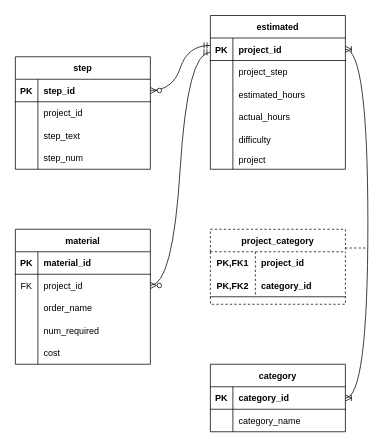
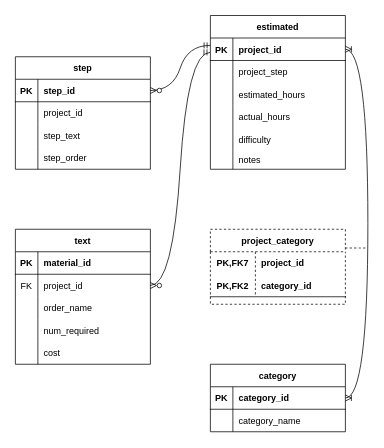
  <mxCell id="0" />
  <mxCell id="1" parent="0" />
  <mxCell id="2" value="estimated" style="shape=table;startSize=30;container=1;collapsible=1;childLayout=tableLayout;fixedRows=1;rowLines=0;fontStyle=1;align=center;resizeLast=1;swimlaneLine=1;" vertex="1" parent="1"><mxGeometry x="280" y="20" width="180" height="205" as="geometry" /></mxCell>
  <mxCell id="3" value="" style="shape=tableRow;horizontal=0;startSize=0;swimlaneHead=0;swimlaneBody=0;fillColor=none;collapsible=0;dropTarget=0;points=[[0,0.5],[1,0.5]];portConstraint=eastwest;top=0;left=0;right=0;bottom=1;" vertex="1" parent="2"><mxGeometry y="30" width="180" height="30" as="geometry" /></mxCell>
  <mxCell id="4" value="PK" style="shape=partialRectangle;connectable=0;fillColor=none;top=0;left=0;bottom=0;right=0;fontStyle=1;overflow=hidden;" vertex="1" parent="3"><mxGeometry width="30" height="30" as="geometry"><mxRectangle width="30" height="30" as="alternateBounds" /></mxGeometry></mxCell>
  <mxCell id="5" value="project_id" style="shape=partialRectangle;connectable=0;fillColor=none;top=0;left=0;bottom=0;right=0;align=left;spacingLeft=6;fontStyle=1;overflow=hidden;" vertex="1" parent="3"><mxGeometry x="30" width="150" height="30" as="geometry"><mxRectangle width="150" height="30" as="alternateBounds" /></mxGeometry></mxCell>
  <mxCell id="6" value="" style="shape=tableRow;horizontal=0;startSize=0;swimlaneHead=0;swimlaneBody=0;fillColor=none;collapsible=0;dropTarget=0;points=[[0,0.5],[1,0.5]];portConstraint=eastwest;top=0;left=0;right=0;bottom=0;" vertex="1" parent="2"><mxGeometry y="60" width="180" height="30" as="geometry" /></mxCell>
  <mxCell id="7" value="" style="shape=partialRectangle;connectable=0;fillColor=none;top=0;left=0;bottom=0;right=0;editable=1;overflow=hidden;" vertex="1" parent="6"><mxGeometry width="30" height="30" as="geometry"><mxRectangle width="30" height="30" as="alternateBounds" /></mxGeometry></mxCell>
  <mxCell id="8" value="project_step" style="shape=partialRectangle;connectable=0;fillColor=none;top=0;left=0;bottom=0;right=0;align=left;spacingLeft=6;overflow=hidden;" vertex="1" parent="6"><mxGeometry x="30" width="150" height="30" as="geometry"><mxRectangle width="150" height="30" as="alternateBounds" /></mxGeometry></mxCell>
  <mxCell id="9" value="" style="shape=tableRow;horizontal=0;startSize=0;swimlaneHead=0;swimlaneBody=0;fillColor=none;collapsible=0;dropTarget=0;points=[[0,0.5],[1,0.5]];portConstraint=eastwest;top=0;left=0;right=0;bottom=0;" vertex="1" parent="2"><mxGeometry y="90" width="180" height="30" as="geometry" /></mxCell>
  <mxCell id="10" value="" style="shape=partialRectangle;connectable=0;fillColor=none;top=0;left=0;bottom=0;right=0;editable=1;overflow=hidden;" vertex="1" parent="9"><mxGeometry width="30" height="30" as="geometry"><mxRectangle width="30" height="30" as="alternateBounds" /></mxGeometry></mxCell>
  <mxCell id="11" value="estimated_hours" style="shape=partialRectangle;connectable=0;fillColor=none;top=0;left=0;bottom=0;right=0;align=left;spacingLeft=6;overflow=hidden;" vertex="1" parent="9"><mxGeometry x="30" width="150" height="30" as="geometry"><mxRectangle width="150" height="30" as="alternateBounds" /></mxGeometry></mxCell>
  <mxCell id="12" value="" style="shape=tableRow;horizontal=0;startSize=0;swimlaneHead=0;swimlaneBody=0;fillColor=none;collapsible=0;dropTarget=0;points=[[0,0.5],[1,0.5]];portConstraint=eastwest;top=0;left=0;right=0;bottom=0;" vertex="1" parent="2"><mxGeometry y="120" width="180" height="30" as="geometry" /></mxCell>
  <mxCell id="13" value="" style="shape=partialRectangle;connectable=0;fillColor=none;top=0;left=0;bottom=0;right=0;editable=1;overflow=hidden;" vertex="1" parent="12"><mxGeometry width="30" height="30" as="geometry"><mxRectangle width="30" height="30" as="alternateBounds" /></mxGeometry></mxCell>
  <mxCell id="14" value="actual_hours" style="shape=partialRectangle;connectable=0;fillColor=none;top=0;left=0;bottom=0;right=0;align=left;spacingLeft=6;overflow=hidden;" vertex="1" parent="12"><mxGeometry x="30" width="150" height="30" as="geometry"><mxRectangle width="150" height="30" as="alternateBounds" /></mxGeometry></mxCell>
  <mxCell id="15" style="shape=tableRow;horizontal=0;startSize=0;swimlaneHead=0;swimlaneBody=0;fillColor=none;collapsible=0;dropTarget=0;points=[[0,0.5],[1,0.5]];portConstraint=eastwest;top=0;left=0;right=0;bottom=0;" vertex="1" parent="2"><mxGeometry y="150" width="180" height="30" as="geometry" /></mxCell>
  <mxCell id="16" style="shape=partialRectangle;connectable=0;fillColor=none;top=0;left=0;bottom=0;right=0;editable=1;overflow=hidden;" vertex="1" parent="15"><mxGeometry width="30" height="30" as="geometry"><mxRectangle width="30" height="30" as="alternateBounds" /></mxGeometry></mxCell>
  <mxCell id="17" value="difficulty" style="shape=partialRectangle;connectable=0;fillColor=none;top=0;left=0;bottom=0;right=0;align=left;spacingLeft=6;overflow=hidden;" vertex="1" parent="15"><mxGeometry x="30" width="150" height="30" as="geometry"><mxRectangle width="150" height="30" as="alternateBounds" /></mxGeometry></mxCell>
  <mxCell id="18" style="shape=tableRow;horizontal=0;startSize=0;swimlaneHead=0;swimlaneBody=0;fillColor=none;collapsible=0;dropTarget=0;points=[[0,0.5],[1,0.5]];portConstraint=eastwest;top=0;left=0;right=0;bottom=0;" vertex="1" parent="2"><mxGeometry y="180" width="180" height="25" as="geometry" /></mxCell>
  <mxCell id="19" style="shape=partialRectangle;connectable=0;fillColor=none;top=0;left=0;bottom=0;right=0;editable=1;overflow=hidden;" vertex="1" parent="18"><mxGeometry width="30" height="25" as="geometry"><mxRectangle width="30" height="25" as="alternateBounds" /></mxGeometry></mxCell>
- <mxCell id="20" value="project" style="shape=partialRectangle;connectable=0;fillColor=none;top=0;left=0;bottom=0;right=0;align=left;spacingLeft=6;overflow=hidden;" vertex="1" parent="18"><mxGeometry x="30" width="150" height="25" as="geometry"><mxRectangle width="150" height="25" as="alternateBounds" /></mxGeometry></mxCell>
- <mxCell id="21" value="material" style="shape=table;startSize=30;container=1;collapsible=1;childLayout=tableLayout;fixedRows=1;rowLines=0;fontStyle=1;align=center;resizeLast=1;" vertex="1" parent="1"><mxGeometry x="20" y="305" width="180" height="180" as="geometry" /></mxCell>
+ <mxCell id="20" value="notes" style="shape=partialRectangle;connectable=0;fillColor=none;top=0;left=0;bottom=0;right=0;align=left;spacingLeft=6;overflow=hidden;" vertex="1" parent="18"><mxGeometry x="30" width="150" height="25" as="geometry"><mxRectangle width="150" height="25" as="alternateBounds" /></mxGeometry></mxCell>
+ <mxCell id="21" value="text" style="shape=table;startSize=30;container=1;collapsible=1;childLayout=tableLayout;fixedRows=1;rowLines=0;fontStyle=1;align=center;resizeLast=1;" vertex="1" parent="1"><mxGeometry x="20" y="305" width="180" height="180" as="geometry" /></mxCell>
  <mxCell id="22" value="" style="shape=tableRow;horizontal=0;startSize=0;swimlaneHead=0;swimlaneBody=0;fillColor=none;collapsible=0;dropTarget=0;points=[[0,0.5],[1,0.5]];portConstraint=eastwest;top=0;left=0;right=0;bottom=1;" vertex="1" parent="21"><mxGeometry y="30" width="180" height="30" as="geometry" /></mxCell>
  <mxCell id="23" value="PK" style="shape=partialRectangle;connectable=0;fillColor=none;top=0;left=0;bottom=0;right=0;fontStyle=1;overflow=hidden;" vertex="1" parent="22"><mxGeometry width="30" height="30" as="geometry"><mxRectangle width="30" height="30" as="alternateBounds" /></mxGeometry></mxCell>
  <mxCell id="24" value="material_id" style="shape=partialRectangle;connectable=0;fillColor=none;top=0;left=0;bottom=0;right=0;align=left;spacingLeft=6;fontStyle=1;overflow=hidden;" vertex="1" parent="22"><mxGeometry x="30" width="150" height="30" as="geometry"><mxRectangle width="150" height="30" as="alternateBounds" /></mxGeometry></mxCell>
  <mxCell id="25" value="" style="shape=tableRow;horizontal=0;startSize=0;swimlaneHead=0;swimlaneBody=0;fillColor=none;collapsible=0;dropTarget=0;points=[[0,0.5],[1,0.5]];portConstraint=eastwest;top=0;left=0;right=0;bottom=0;" vertex="1" parent="21"><mxGeometry y="60" width="180" height="30" as="geometry" /></mxCell>
  <mxCell id="26" value="FK" style="shape=partialRectangle;connectable=0;fillColor=none;top=0;left=0;bottom=0;right=0;editable=1;overflow=hidden;" vertex="1" parent="25"><mxGeometry width="30" height="30" as="geometry"><mxRectangle width="30" height="30" as="alternateBounds" /></mxGeometry></mxCell>
  <mxCell id="27" value="project_id" style="shape=partialRectangle;connectable=0;fillColor=none;top=0;left=0;bottom=0;right=0;align=left;spacingLeft=6;overflow=hidden;" vertex="1" parent="25"><mxGeometry x="30" width="150" height="30" as="geometry"><mxRectangle width="150" height="30" as="alternateBounds" /></mxGeometry></mxCell>
  <mxCell id="28" value="" style="shape=tableRow;horizontal=0;startSize=0;swimlaneHead=0;swimlaneBody=0;fillColor=none;collapsible=0;dropTarget=0;points=[[0,0.5],[1,0.5]];portConstraint=eastwest;top=0;left=0;right=0;bottom=0;" vertex="1" parent="21"><mxGeometry y="90" width="180" height="30" as="geometry" /></mxCell>
  <mxCell id="29" value="" style="shape=partialRectangle;connectable=0;fillColor=none;top=0;left=0;bottom=0;right=0;editable=1;overflow=hidden;" vertex="1" parent="28"><mxGeometry width="30" height="30" as="geometry"><mxRectangle width="30" height="30" as="alternateBounds" /></mxGeometry></mxCell>
  <mxCell id="30" value="order_name" style="shape=partialRectangle;connectable=0;fillColor=none;top=0;left=0;bottom=0;right=0;align=left;spacingLeft=6;overflow=hidden;" vertex="1" parent="28"><mxGeometry x="30" width="150" height="30" as="geometry"><mxRectangle width="150" height="30" as="alternateBounds" /></mxGeometry></mxCell>
  <mxCell id="31" value="" style="shape=tableRow;horizontal=0;startSize=0;swimlaneHead=0;swimlaneBody=0;fillColor=none;collapsible=0;dropTarget=0;points=[[0,0.5],[1,0.5]];portConstraint=eastwest;top=0;left=0;right=0;bottom=0;" vertex="1" parent="21"><mxGeometry y="120" width="180" height="30" as="geometry" /></mxCell>
  <mxCell id="32" value="" style="shape=partialRectangle;connectable=0;fillColor=none;top=0;left=0;bottom=0;right=0;editable=1;overflow=hidden;" vertex="1" parent="31"><mxGeometry width="30" height="30" as="geometry"><mxRectangle width="30" height="30" as="alternateBounds" /></mxGeometry></mxCell>
  <mxCell id="33" value="num_required" style="shape=partialRectangle;connectable=0;fillColor=none;top=0;left=0;bottom=0;right=0;align=left;spacingLeft=6;overflow=hidden;" vertex="1" parent="31"><mxGeometry x="30" width="150" height="30" as="geometry"><mxRectangle width="150" height="30" as="alternateBounds" /></mxGeometry></mxCell>
  <mxCell id="34" style="shape=tableRow;horizontal=0;startSize=0;swimlaneHead=0;swimlaneBody=0;fillColor=none;collapsible=0;dropTarget=0;points=[[0,0.5],[1,0.5]];portConstraint=eastwest;top=0;left=0;right=0;bottom=0;" vertex="1" parent="21"><mxGeometry y="150" width="180" height="30" as="geometry" /></mxCell>
  <mxCell id="35" style="shape=partialRectangle;connectable=0;fillColor=none;top=0;left=0;bottom=0;right=0;editable=1;overflow=hidden;" vertex="1" parent="34"><mxGeometry width="30" height="30" as="geometry"><mxRectangle width="30" height="30" as="alternateBounds" /></mxGeometry></mxCell>
  <mxCell id="36" value="cost" style="shape=partialRectangle;connectable=0;fillColor=none;top=0;left=0;bottom=0;right=0;align=left;spacingLeft=6;overflow=hidden;" vertex="1" parent="34"><mxGeometry x="30" width="150" height="30" as="geometry"><mxRectangle width="150" height="30" as="alternateBounds" /></mxGeometry></mxCell>
  <mxCell id="37" value="step" style="shape=table;startSize=30;container=1;collapsible=1;childLayout=tableLayout;fixedRows=1;rowLines=0;fontStyle=1;align=center;resizeLast=1;" vertex="1" parent="1"><mxGeometry x="20" y="75" width="180" height="150" as="geometry" /></mxCell>
  <mxCell id="38" value="" style="shape=tableRow;horizontal=0;startSize=0;swimlaneHead=0;swimlaneBody=0;fillColor=none;collapsible=0;dropTarget=0;points=[[0,0.5],[1,0.5]];portConstraint=eastwest;top=0;left=0;right=0;bottom=1;" vertex="1" parent="37"><mxGeometry y="30" width="180" height="30" as="geometry" /></mxCell>
  <mxCell id="39" value="PK" style="shape=partialRectangle;connectable=0;fillColor=none;top=0;left=0;bottom=0;right=0;fontStyle=1;overflow=hidden;" vertex="1" parent="38"><mxGeometry width="30" height="30" as="geometry"><mxRectangle width="30" height="30" as="alternateBounds" /></mxGeometry></mxCell>
  <mxCell id="40" value="step_id" style="shape=partialRectangle;connectable=0;fillColor=none;top=0;left=0;bottom=0;right=0;align=left;spacingLeft=6;fontStyle=1;overflow=hidden;" vertex="1" parent="38"><mxGeometry x="30" width="150" height="30" as="geometry"><mxRectangle width="150" height="30" as="alternateBounds" /></mxGeometry></mxCell>
  <mxCell id="41" value="" style="shape=tableRow;horizontal=0;startSize=0;swimlaneHead=0;swimlaneBody=0;fillColor=none;collapsible=0;dropTarget=0;points=[[0,0.5],[1,0.5]];portConstraint=eastwest;top=0;left=0;right=0;bottom=0;" vertex="1" parent="37"><mxGeometry y="60" width="180" height="30" as="geometry" /></mxCell>
  <mxCell id="42" value="" style="shape=partialRectangle;connectable=0;fillColor=none;top=0;left=0;bottom=0;right=0;editable=1;overflow=hidden;" vertex="1" parent="41"><mxGeometry width="30" height="30" as="geometry"><mxRectangle width="30" height="30" as="alternateBounds" /></mxGeometry></mxCell>
  <mxCell id="43" value="project_id" style="shape=partialRectangle;connectable=0;fillColor=none;top=0;left=0;bottom=0;right=0;align=left;spacingLeft=6;overflow=hidden;" vertex="1" parent="41"><mxGeometry x="30" width="150" height="30" as="geometry"><mxRectangle width="150" height="30" as="alternateBounds" /></mxGeometry></mxCell>
  <mxCell id="44" value="" style="shape=tableRow;horizontal=0;startSize=0;swimlaneHead=0;swimlaneBody=0;fillColor=none;collapsible=0;dropTarget=0;points=[[0,0.5],[1,0.5]];portConstraint=eastwest;top=0;left=0;right=0;bottom=0;" vertex="1" parent="37"><mxGeometry y="90" width="180" height="30" as="geometry" /></mxCell>
  <mxCell id="45" value="" style="shape=partialRectangle;connectable=0;fillColor=none;top=0;left=0;bottom=0;right=0;editable=1;overflow=hidden;" vertex="1" parent="44"><mxGeometry width="30" height="30" as="geometry"><mxRectangle width="30" height="30" as="alternateBounds" /></mxGeometry></mxCell>
  <mxCell id="46" value="step_text" style="shape=partialRectangle;connectable=0;fillColor=none;top=0;left=0;bottom=0;right=0;align=left;spacingLeft=6;overflow=hidden;" vertex="1" parent="44"><mxGeometry x="30" width="150" height="30" as="geometry"><mxRectangle width="150" height="30" as="alternateBounds" /></mxGeometry></mxCell>
  <mxCell id="47" value="" style="shape=tableRow;horizontal=0;startSize=0;swimlaneHead=0;swimlaneBody=0;fillColor=none;collapsible=0;dropTarget=0;points=[[0,0.5],[1,0.5]];portConstraint=eastwest;top=0;left=0;right=0;bottom=0;" vertex="1" parent="37"><mxGeometry y="120" width="180" height="30" as="geometry" /></mxCell>
  <mxCell id="48" value="" style="shape=partialRectangle;connectable=0;fillColor=none;top=0;left=0;bottom=0;right=0;editable=1;overflow=hidden;" vertex="1" parent="47"><mxGeometry width="30" height="30" as="geometry"><mxRectangle width="30" height="30" as="alternateBounds" /></mxGeometry></mxCell>
- <mxCell id="49" value="step_num" style="shape=partialRectangle;connectable=0;fillColor=none;top=0;left=0;bottom=0;right=0;align=left;spacingLeft=6;overflow=hidden;" vertex="1" parent="47"><mxGeometry x="30" width="150" height="30" as="geometry"><mxRectangle width="150" height="30" as="alternateBounds" /></mxGeometry></mxCell>
+ <mxCell id="49" value="step_order" style="shape=partialRectangle;connectable=0;fillColor=none;top=0;left=0;bottom=0;right=0;align=left;spacingLeft=6;overflow=hidden;" vertex="1" parent="47"><mxGeometry x="30" width="150" height="30" as="geometry"><mxRectangle width="150" height="30" as="alternateBounds" /></mxGeometry></mxCell>
  <mxCell id="50" value="category" style="shape=table;startSize=30;container=1;collapsible=1;childLayout=tableLayout;fixedRows=1;rowLines=0;fontStyle=1;align=center;resizeLast=1;" vertex="1" parent="1"><mxGeometry x="280" y="485" width="180" height="90" as="geometry" /></mxCell>
  <mxCell id="51" value="" style="shape=tableRow;horizontal=0;startSize=0;swimlaneHead=0;swimlaneBody=0;fillColor=none;collapsible=0;dropTarget=0;points=[[0,0.5],[1,0.5]];portConstraint=eastwest;top=0;left=0;right=0;bottom=1;" vertex="1" parent="50"><mxGeometry y="30" width="180" height="30" as="geometry" /></mxCell>
  <mxCell id="52" value="PK" style="shape=partialRectangle;connectable=0;fillColor=none;top=0;left=0;bottom=0;right=0;fontStyle=1;overflow=hidden;" vertex="1" parent="51"><mxGeometry width="30" height="30" as="geometry"><mxRectangle width="30" height="30" as="alternateBounds" /></mxGeometry></mxCell>
  <mxCell id="53" value="category_id" style="shape=partialRectangle;connectable=0;fillColor=none;top=0;left=0;bottom=0;right=0;align=left;spacingLeft=6;fontStyle=1;overflow=hidden;" vertex="1" parent="51"><mxGeometry x="30" width="150" height="30" as="geometry"><mxRectangle width="150" height="30" as="alternateBounds" /></mxGeometry></mxCell>
  <mxCell id="54" value="" style="shape=tableRow;horizontal=0;startSize=0;swimlaneHead=0;swimlaneBody=0;fillColor=none;collapsible=0;dropTarget=0;points=[[0,0.5],[1,0.5]];portConstraint=eastwest;top=0;left=0;right=0;bottom=0;" vertex="1" parent="50"><mxGeometry y="60" width="180" height="30" as="geometry" /></mxCell>
  <mxCell id="55" value="" style="shape=partialRectangle;connectable=0;fillColor=none;top=0;left=0;bottom=0;right=0;editable=1;overflow=hidden;" vertex="1" parent="54"><mxGeometry width="30" height="30" as="geometry"><mxRectangle width="30" height="30" as="alternateBounds" /></mxGeometry></mxCell>
  <mxCell id="56" value="category_name" style="shape=partialRectangle;connectable=0;fillColor=none;top=0;left=0;bottom=0;right=0;align=left;spacingLeft=6;overflow=hidden;" vertex="1" parent="54"><mxGeometry x="30" width="150" height="30" as="geometry"><mxRectangle width="150" height="30" as="alternateBounds" /></mxGeometry></mxCell>
  <mxCell id="57" value="project_category" style="shape=table;startSize=30;container=1;collapsible=1;childLayout=tableLayout;fixedRows=1;rowLines=0;fontStyle=1;align=center;resizeLast=1;dashed=1;" vertex="1" parent="1"><mxGeometry x="280" y="305" width="180" height="100" as="geometry" /></mxCell>
  <mxCell id="58" value="" style="shape=tableRow;horizontal=0;startSize=0;swimlaneHead=0;swimlaneBody=0;fillColor=none;collapsible=0;dropTarget=0;points=[[0,0.5],[1,0.5]];portConstraint=eastwest;top=0;left=0;right=0;bottom=0;" vertex="1" parent="57"><mxGeometry y="30" width="180" height="30" as="geometry" /></mxCell>
- <mxCell id="59" value="PK,FK1" style="shape=partialRectangle;connectable=0;fillColor=none;top=0;left=0;bottom=0;right=0;fontStyle=1;overflow=hidden;" vertex="1" parent="58"><mxGeometry width="60" height="30" as="geometry"><mxRectangle width="60" height="30" as="alternateBounds" /></mxGeometry></mxCell>
+ <mxCell id="59" value="PK,FK7" style="shape=partialRectangle;connectable=0;fillColor=none;top=0;left=0;bottom=0;right=0;fontStyle=1;overflow=hidden;" vertex="1" parent="58"><mxGeometry width="60" height="30" as="geometry"><mxRectangle width="60" height="30" as="alternateBounds" /></mxGeometry></mxCell>
  <mxCell id="60" value="project_id" style="shape=partialRectangle;connectable=0;fillColor=none;top=0;left=0;bottom=0;right=0;align=left;spacingLeft=6;fontStyle=1;overflow=hidden;" vertex="1" parent="58"><mxGeometry x="60" width="120" height="30" as="geometry"><mxRectangle width="120" height="30" as="alternateBounds" /></mxGeometry></mxCell>
  <mxCell id="61" value="" style="shape=tableRow;horizontal=0;startSize=0;swimlaneHead=0;swimlaneBody=0;fillColor=none;collapsible=0;dropTarget=0;points=[[0,0.5],[1,0.5]];portConstraint=eastwest;top=0;left=0;right=0;bottom=1;" vertex="1" parent="57"><mxGeometry y="60" width="180" height="30" as="geometry" /></mxCell>
  <mxCell id="62" value="PK,FK2" style="shape=partialRectangle;connectable=0;fillColor=none;top=0;left=0;bottom=0;right=0;fontStyle=1;overflow=hidden;" vertex="1" parent="61"><mxGeometry width="60" height="30" as="geometry"><mxRectangle width="60" height="30" as="alternateBounds" /></mxGeometry></mxCell>
  <mxCell id="63" value="category_id" style="shape=partialRectangle;connectable=0;fillColor=none;top=0;left=0;bottom=0;right=0;align=left;spacingLeft=6;fontStyle=1;overflow=hidden;" vertex="1" parent="61"><mxGeometry x="60" width="120" height="30" as="geometry"><mxRectangle width="120" height="30" as="alternateBounds" /></mxGeometry></mxCell>
  <mxCell id="64" value="" style="edgeStyle=entityRelationEdgeStyle;fontSize=12;html=1;endArrow=ERoneToMany;startArrow=ERoneToMany;entryX=1;entryY=0.5;entryDx=0;entryDy=0;curved=1;exitX=1;exitY=0.5;exitDx=0;exitDy=0;" edge="1" parent="1" source="3" target="51"><mxGeometry width="100" height="100" relative="1" as="geometry"><mxPoint x="500" y="65" as="sourcePoint" /><mxPoint x="550" y="515" as="targetPoint" /></mxGeometry></mxCell>
  <mxCell id="65" value="" style="endArrow=none;html=1;rounded=0;curved=1;exitX=1;exitY=0.25;exitDx=0;exitDy=0;dashed=1;" edge="1" parent="1" source="57"><mxGeometry relative="1" as="geometry"><mxPoint x="100" y="285" as="sourcePoint" /><mxPoint x="490" y="330" as="targetPoint" /></mxGeometry></mxCell>
  <mxCell id="66" value="" style="edgeStyle=entityRelationEdgeStyle;fontSize=12;html=1;endArrow=ERzeroToMany;startArrow=ERmandOne;curved=1;exitX=-0.002;exitY=0.329;exitDx=0;exitDy=0;exitPerimeter=0;" edge="1" parent="1" source="3" target="38"><mxGeometry width="100" height="100" relative="1" as="geometry"><mxPoint x="140" y="225" as="sourcePoint" /><mxPoint x="240" y="125" as="targetPoint" /></mxGeometry></mxCell>
  <mxCell id="67" value="" style="edgeStyle=entityRelationEdgeStyle;fontSize=12;html=1;endArrow=ERzeroToMany;startArrow=ERmandOne;curved=1;exitX=-0.003;exitY=0.638;exitDx=0;exitDy=0;entryX=1;entryY=0.5;entryDx=0;entryDy=0;exitPerimeter=0;" edge="1" parent="1" source="3" target="25"><mxGeometry width="100" height="100" relative="1" as="geometry"><mxPoint x="228.92" y="185" as="sourcePoint" /><mxPoint x="150" y="249.99" as="targetPoint" /></mxGeometry></mxCell>
